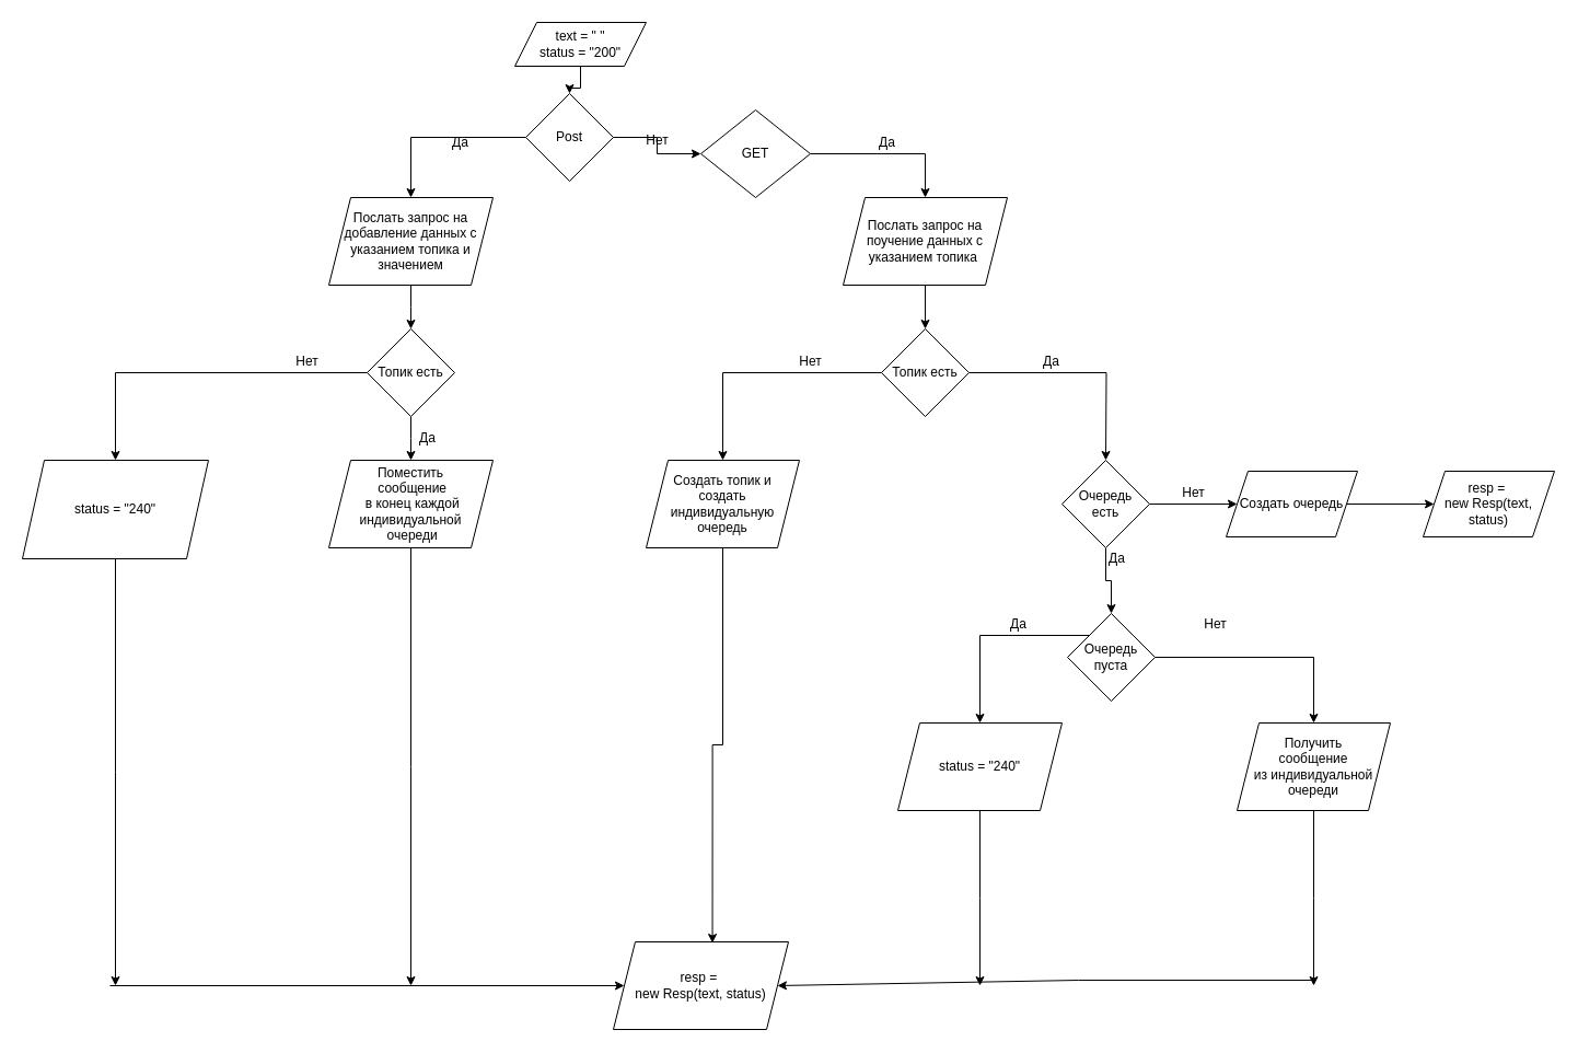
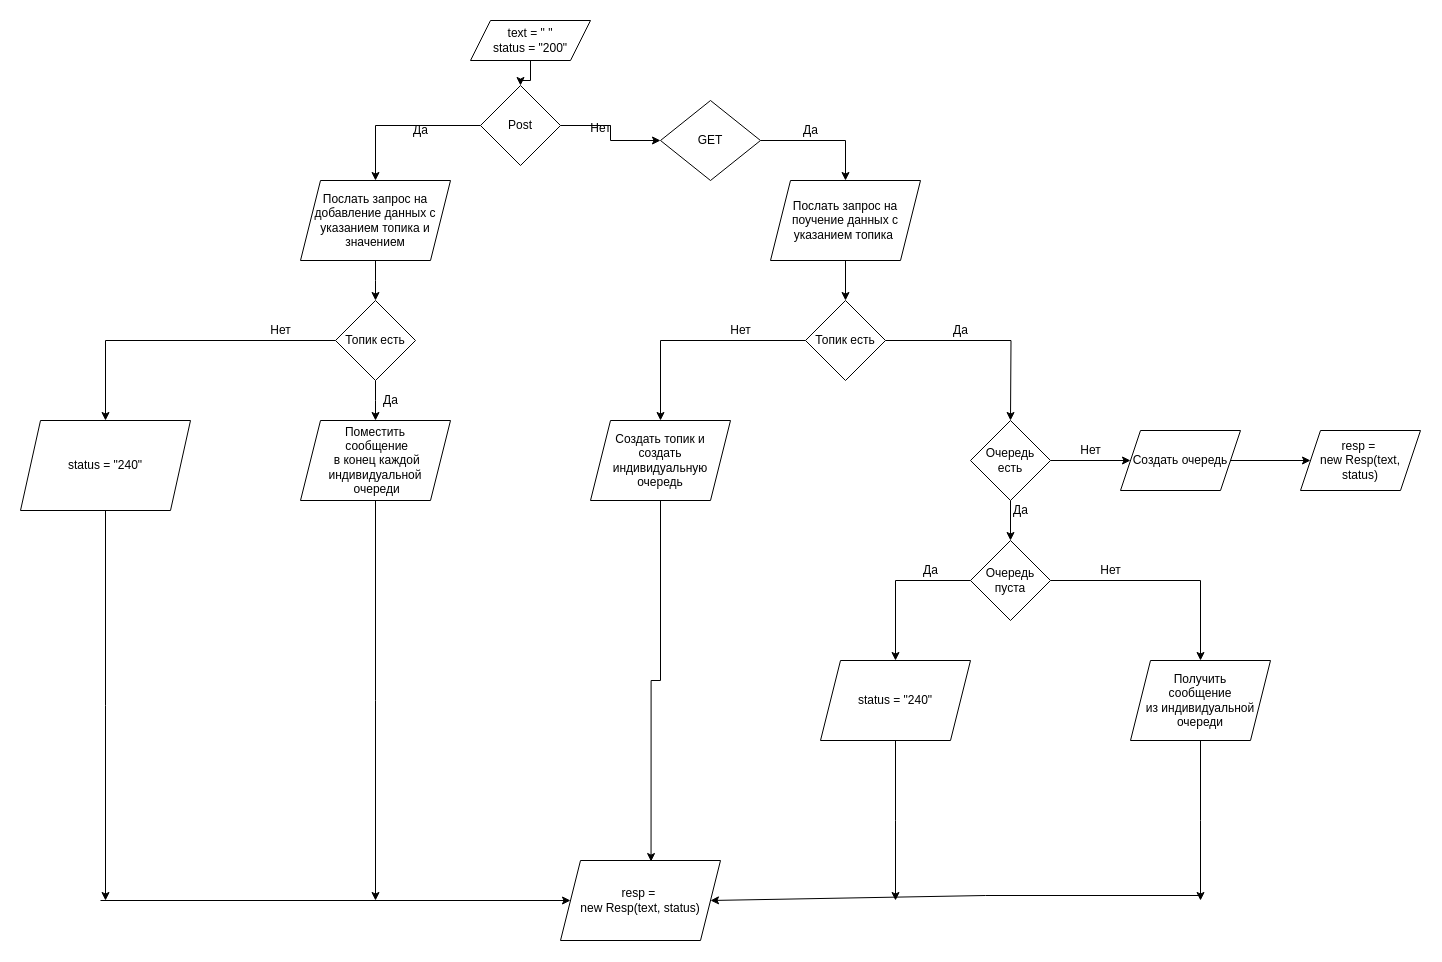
  <mxCell id="0" />
  <mxCell id="1" parent="0" />
  <mxCell id="2" style="edgeStyle=orthogonalEdgeStyle;rounded=0;orthogonalLoop=1;jettySize=auto;html=1;entryX=0.5;entryY=0;entryDx=0;entryDy=0;" parent="1" source="3" target="6" edge="1"><mxGeometry relative="1" as="geometry" /></mxCell>
  <mxCell id="3" value="text = &quot; &quot;&lt;br&gt;status = &quot;200&quot;" style="shape=parallelogram;perimeter=parallelogramPerimeter;whiteSpace=wrap;html=1;fixedSize=1;" parent="1" vertex="1"><mxGeometry x="470" y="20" width="120" height="40" as="geometry" /></mxCell>
  <mxCell id="4" value="" style="edgeStyle=orthogonalEdgeStyle;rounded=0;orthogonalLoop=1;jettySize=auto;html=1;entryX=0.5;entryY=0;entryDx=0;entryDy=0;" parent="1" source="6" target="11" edge="1"><mxGeometry relative="1" as="geometry"><mxPoint x="370" y="140" as="targetPoint" /></mxGeometry></mxCell>
  <mxCell id="5" value="" style="edgeStyle=orthogonalEdgeStyle;rounded=0;orthogonalLoop=1;jettySize=auto;html=1;" parent="1" source="6" target="21" edge="1"><mxGeometry relative="1" as="geometry" /></mxCell>
  <mxCell id="6" value="Post" style="rhombus;whiteSpace=wrap;html=1;" parent="1" vertex="1"><mxGeometry x="480" y="85" width="80" height="80" as="geometry" /></mxCell>
  <mxCell id="7" value="" style="edgeStyle=orthogonalEdgeStyle;rounded=0;orthogonalLoop=1;jettySize=auto;html=1;" parent="1" edge="1"><mxGeometry relative="1" as="geometry"><mxPoint x="365" y="140" as="sourcePoint" /><mxPoint x="365" y="140" as="targetPoint" /></mxGeometry></mxCell>
  <mxCell id="8" style="edgeStyle=orthogonalEdgeStyle;rounded=0;orthogonalLoop=1;jettySize=auto;html=1;" edge="1" parent="1" source="9"><mxGeometry relative="1" as="geometry"><mxPoint x="375" y="900" as="targetPoint" /></mxGeometry></mxCell>
  <mxCell id="9" value="Поместить&lt;br&gt;&amp;nbsp;сообщение&lt;br&gt;&amp;nbsp;в конец каждой индивидуальной&lt;br&gt;&amp;nbsp;очереди" style="shape=parallelogram;perimeter=parallelogramPerimeter;whiteSpace=wrap;html=1;fixedSize=1;" parent="1" vertex="1"><mxGeometry x="300" y="420" width="150" height="80" as="geometry" /></mxCell>
  <mxCell id="10" value="Да" style="text;html=1;align=center;verticalAlign=middle;resizable=0;points=[];autosize=1;strokeColor=none;fillColor=none;" parent="1" vertex="1"><mxGeometry x="405" y="120" width="30" height="20" as="geometry" /></mxCell>
  <mxCell id="11" value="Послать запрос на добавление данных с указанием топика и значением" style="shape=parallelogram;perimeter=parallelogramPerimeter;whiteSpace=wrap;html=1;fixedSize=1;" parent="1" vertex="1"><mxGeometry x="300" y="180" width="150" height="80" as="geometry" /></mxCell>
  <mxCell id="12" style="edgeStyle=orthogonalEdgeStyle;rounded=0;orthogonalLoop=1;jettySize=auto;html=1;" parent="1" source="11" edge="1"><mxGeometry relative="1" as="geometry"><mxPoint x="375" y="260" as="sourcePoint" /><mxPoint x="375" as="targetPoint" y="300" /></mxGeometry></mxCell>
  <mxCell id="13" value="" style="edgeStyle=orthogonalEdgeStyle;rounded=0;orthogonalLoop=1;jettySize=auto;html=1;" parent="1" source="15" edge="1"><mxGeometry relative="1" as="geometry"><mxPoint x="375" y="420" as="targetPoint" /></mxGeometry></mxCell>
  <mxCell id="14" style="edgeStyle=orthogonalEdgeStyle;rounded=0;orthogonalLoop=1;jettySize=auto;html=1;" parent="1" source="15" target="18" edge="1"><mxGeometry relative="1" as="geometry" /></mxCell>
  <mxCell id="15" value="Топик есть" style="rhombus;whiteSpace=wrap;html=1;" parent="1" vertex="1"><mxGeometry x="335" width="80" height="80" as="geometry" y="300" /></mxCell>
  <mxCell id="16" value="Да" style="text;html=1;align=center;verticalAlign=middle;resizable=0;points=[];autosize=1;strokeColor=none;fillColor=none;" parent="1" vertex="1"><mxGeometry x="375" y="390" width="30" height="20" as="geometry" /></mxCell>
  <mxCell id="17" style="edgeStyle=orthogonalEdgeStyle;rounded=0;orthogonalLoop=1;jettySize=auto;html=1;" edge="1" parent="1" source="18"><mxGeometry relative="1" as="geometry"><mxPoint x="105" y="900" as="targetPoint" /></mxGeometry></mxCell>
  <mxCell id="18" value="status = &quot;240&quot;" style="shape=parallelogram;perimeter=parallelogramPerimeter;whiteSpace=wrap;html=1;fixedSize=1;" parent="1" vertex="1"><mxGeometry x="20" y="420" width="170" height="90" as="geometry" /></mxCell>
  <mxCell id="19" value="Нет" style="text;html=1;align=center;verticalAlign=middle;resizable=0;points=[];autosize=1;strokeColor=none;fillColor=none;" parent="1" vertex="1"><mxGeometry x="260" y="320" width="40" height="20" as="geometry" /></mxCell>
  <mxCell id="20" style="edgeStyle=orthogonalEdgeStyle;rounded=0;orthogonalLoop=1;jettySize=auto;html=1;entryX=0.5;entryY=0;entryDx=0;entryDy=0;" parent="1" source="21" target="25" edge="1"><mxGeometry relative="1" as="geometry"><mxPoint x="869.96" y="180" as="targetPoint" /></mxGeometry></mxCell>
- <mxCell id="21" value="GET" style="rhombus;whiteSpace=wrap;html=1;" parent="1" vertex="1"><mxGeometry x="640" y="100" width="100" height="80" as="geometry" /></mxCell>
+ <mxCell id="21" value="GET" style="rhombus;whiteSpace=wrap;html=1;" parent="1" vertex="1"><mxGeometry x="660" y="100" width="100" height="80" as="geometry" /></mxCell>
  <mxCell id="22" value="&lt;br&gt;Нет" style="text;html=1;align=center;verticalAlign=middle;resizable=0;points=[];autosize=1;strokeColor=none;fillColor=none;" parent="1" vertex="1"><mxGeometry x="580" y="105" width="40" height="30" as="geometry" /></mxCell>
  <mxCell id="23" value="Да" style="text;html=1;align=center;verticalAlign=middle;resizable=0;points=[];autosize=1;strokeColor=none;fillColor=none;" parent="1" vertex="1"><mxGeometry x="795" y="120" width="30" height="20" as="geometry" /></mxCell>
  <mxCell id="24" value="" style="edgeStyle=orthogonalEdgeStyle;rounded=0;orthogonalLoop=1;jettySize=auto;html=1;entryX=0.5;entryY=0;entryDx=0;entryDy=0;" parent="1" source="25" target="28" edge="1"><mxGeometry relative="1" as="geometry"><mxPoint x="845" y="340" as="targetPoint" /></mxGeometry></mxCell>
  <mxCell id="25" value="Послать запрос на поучение данных с указанием топика&amp;nbsp;" style="shape=parallelogram;perimeter=parallelogramPerimeter;whiteSpace=wrap;html=1;fixedSize=1;" parent="1" vertex="1"><mxGeometry x="770" y="180" width="150" height="80" as="geometry" /></mxCell>
  <mxCell id="26" style="edgeStyle=orthogonalEdgeStyle;rounded=0;orthogonalLoop=1;jettySize=auto;html=1;entryX=0.5;entryY=0;entryDx=0;entryDy=0;" parent="1" source="28" target="30" edge="1"><mxGeometry relative="1" as="geometry" /></mxCell>
  <mxCell id="27" style="edgeStyle=orthogonalEdgeStyle;rounded=0;orthogonalLoop=1;jettySize=auto;html=1;" edge="1" parent="1" source="28"><mxGeometry relative="1" as="geometry"><mxPoint x="1010" y="420" as="targetPoint" /></mxGeometry></mxCell>
  <mxCell id="28" value="Топик есть" style="rhombus;whiteSpace=wrap;html=1;" parent="1" vertex="1"><mxGeometry x="805" width="80" height="80" as="geometry" y="300" /></mxCell>
  <mxCell id="29" style="edgeStyle=orthogonalEdgeStyle;rounded=0;orthogonalLoop=1;jettySize=auto;html=1;entryX=0.566;entryY=0.013;entryDx=0;entryDy=0;entryPerimeter=0;" parent="1" source="30" target="35" edge="1"><mxGeometry relative="1" as="geometry" /></mxCell>
  <mxCell id="30" value="Создать топик и &lt;br&gt;создать индивидуальную очередь" style="shape=parallelogram;perimeter=parallelogramPerimeter;whiteSpace=wrap;html=1;fixedSize=1;" parent="1" vertex="1"><mxGeometry x="590" y="420" width="140" height="80" as="geometry" /></mxCell>
  <mxCell id="31" value="Нет" style="text;html=1;align=center;verticalAlign=middle;resizable=0;points=[];autosize=1;strokeColor=none;fillColor=none;" parent="1" vertex="1"><mxGeometry x="720" y="320" width="40" height="20" as="geometry" /></mxCell>
  <mxCell id="32" style="edgeStyle=orthogonalEdgeStyle;rounded=0;orthogonalLoop=1;jettySize=auto;html=1;" edge="1" parent="1" source="33"><mxGeometry relative="1" as="geometry"><mxPoint x="1200" y="900" as="targetPoint" /></mxGeometry></mxCell>
  <mxCell id="33" value="Получить &lt;br&gt;сообщение &lt;br&gt;из индивидуальной очереди" style="shape=parallelogram;perimeter=parallelogramPerimeter;whiteSpace=wrap;html=1;fixedSize=1;" parent="1" vertex="1"><mxGeometry x="1130" y="660" width="140" height="80" as="geometry" /></mxCell>
  <mxCell id="34" value="Да" style="text;html=1;align=center;verticalAlign=middle;resizable=0;points=[];autosize=1;strokeColor=none;fillColor=none;" parent="1" vertex="1"><mxGeometry x="945" y="320" width="30" height="20" as="geometry" /></mxCell>
  <mxCell id="35" value="resp =&amp;nbsp;&lt;br&gt;new Resp(text, status)" style="shape=parallelogram;perimeter=parallelogramPerimeter;whiteSpace=wrap;html=1;fixedSize=1;" parent="1" vertex="1"><mxGeometry x="560" y="860" width="160" height="80" as="geometry" /></mxCell>
  <mxCell id="36" style="edgeStyle=orthogonalEdgeStyle;rounded=0;orthogonalLoop=1;jettySize=auto;html=1;" edge="1" parent="1" source="38" target="33"><mxGeometry relative="1" as="geometry" /></mxCell>
  <mxCell id="37" style="edgeStyle=orthogonalEdgeStyle;rounded=0;orthogonalLoop=1;jettySize=auto;html=1;entryX=0.5;entryY=0;entryDx=0;entryDy=0;" edge="1" parent="1" source="38" target="41"><mxGeometry relative="1" as="geometry"><Array as="points"><mxPoint x="895" y="580" /></Array></mxGeometry></mxCell>
- <mxCell id="38" value="Очередь пуста" style="rhombus;whiteSpace=wrap;html=1;" vertex="1" parent="1"><mxGeometry x="975" y="560" width="80" height="80" as="geometry" /></mxCell>
+ <mxCell id="38" value="Очередь пуста" style="rhombus;whiteSpace=wrap;html=1;" vertex="1" parent="1"><mxGeometry x="970" y="540" width="80" height="80" as="geometry" /></mxCell>
  <mxCell id="39" value="Нет" style="text;html=1;align=center;verticalAlign=middle;resizable=0;points=[];autosize=1;strokeColor=none;fillColor=none;" vertex="1" parent="1"><mxGeometry x="1090" y="560" width="40" height="20" as="geometry" /></mxCell>
  <mxCell id="40" style="edgeStyle=orthogonalEdgeStyle;rounded=0;orthogonalLoop=1;jettySize=auto;html=1;" edge="1" parent="1" source="41"><mxGeometry relative="1" as="geometry"><mxPoint x="895" y="900" as="targetPoint" /></mxGeometry></mxCell>
  <mxCell id="41" value="status = &quot;240&quot;" style="shape=parallelogram;perimeter=parallelogramPerimeter;whiteSpace=wrap;html=1;fixedSize=1;" vertex="1" parent="1"><mxGeometry x="820" y="660" width="150" height="80" as="geometry" /></mxCell>
  <mxCell id="42" value="Да" style="text;html=1;align=center;verticalAlign=middle;resizable=0;points=[];autosize=1;strokeColor=none;fillColor=none;" vertex="1" parent="1"><mxGeometry x="915" y="560" width="30" height="20" as="geometry" /></mxCell>
  <mxCell id="43" style="edgeStyle=orthogonalEdgeStyle;rounded=0;orthogonalLoop=1;jettySize=auto;html=1;entryX=0.5;entryY=0;entryDx=0;entryDy=0;" edge="1" parent="1" source="45" target="38"><mxGeometry relative="1" as="geometry" /></mxCell>
  <mxCell id="44" style="edgeStyle=orthogonalEdgeStyle;rounded=0;orthogonalLoop=1;jettySize=auto;html=1;" edge="1" parent="1" source="45" target="48"><mxGeometry relative="1" as="geometry" /></mxCell>
  <mxCell id="45" value="Очередь&lt;br&gt;есть" style="rhombus;whiteSpace=wrap;html=1;" vertex="1" parent="1"><mxGeometry x="970" y="420" width="80" height="80" as="geometry" /></mxCell>
  <mxCell id="46" value="Да" style="text;html=1;align=center;verticalAlign=middle;resizable=0;points=[];autosize=1;strokeColor=none;fillColor=none;" vertex="1" parent="1"><mxGeometry x="1005" y="500" width="30" height="20" as="geometry" /></mxCell>
  <mxCell id="47" style="edgeStyle=orthogonalEdgeStyle;rounded=0;orthogonalLoop=1;jettySize=auto;html=1;" edge="1" parent="1" source="48" target="50"><mxGeometry relative="1" as="geometry" /></mxCell>
  <mxCell id="48" value="Создать очередь" style="shape=parallelogram;perimeter=parallelogramPerimeter;whiteSpace=wrap;html=1;fixedSize=1;" vertex="1" parent="1"><mxGeometry x="1120" y="430" width="120" height="60" as="geometry" /></mxCell>
  <mxCell id="49" value="Нет" style="text;html=1;align=center;verticalAlign=middle;resizable=0;points=[];autosize=1;strokeColor=none;fillColor=none;" vertex="1" parent="1"><mxGeometry x="1070" y="440" width="40" height="20" as="geometry" /></mxCell>
  <mxCell id="50" value="&lt;span&gt;resp =&amp;nbsp;&lt;/span&gt;&lt;br&gt;&lt;span&gt;new Resp(text, status)&lt;/span&gt;" style="shape=parallelogram;perimeter=parallelogramPerimeter;whiteSpace=wrap;html=1;fixedSize=1;" vertex="1" parent="1"><mxGeometry x="1300" y="430" width="120" height="60" as="geometry" /></mxCell>
  <mxCell id="51" value="" style="endArrow=classic;html=1;rounded=0;entryX=1;entryY=0.5;entryDx=0;entryDy=0;" edge="1" parent="1" target="35"><mxGeometry width="50" height="50" relative="1" as="geometry"><mxPoint x="1200" y="895" as="sourcePoint" /><mxPoint x="1005" y="875" as="targetPoint" /><Array as="points"><mxPoint x="985" y="895" /></Array></mxGeometry></mxCell>
  <mxCell id="52" value="" style="endArrow=classic;html=1;rounded=0;entryX=0;entryY=0.5;entryDx=0;entryDy=0;" edge="1" parent="1" target="35"><mxGeometry width="50" height="50" relative="1" as="geometry"><mxPoint x="100" y="900" as="sourcePoint" /><mxPoint x="485" y="850" as="targetPoint" /></mxGeometry></mxCell>
